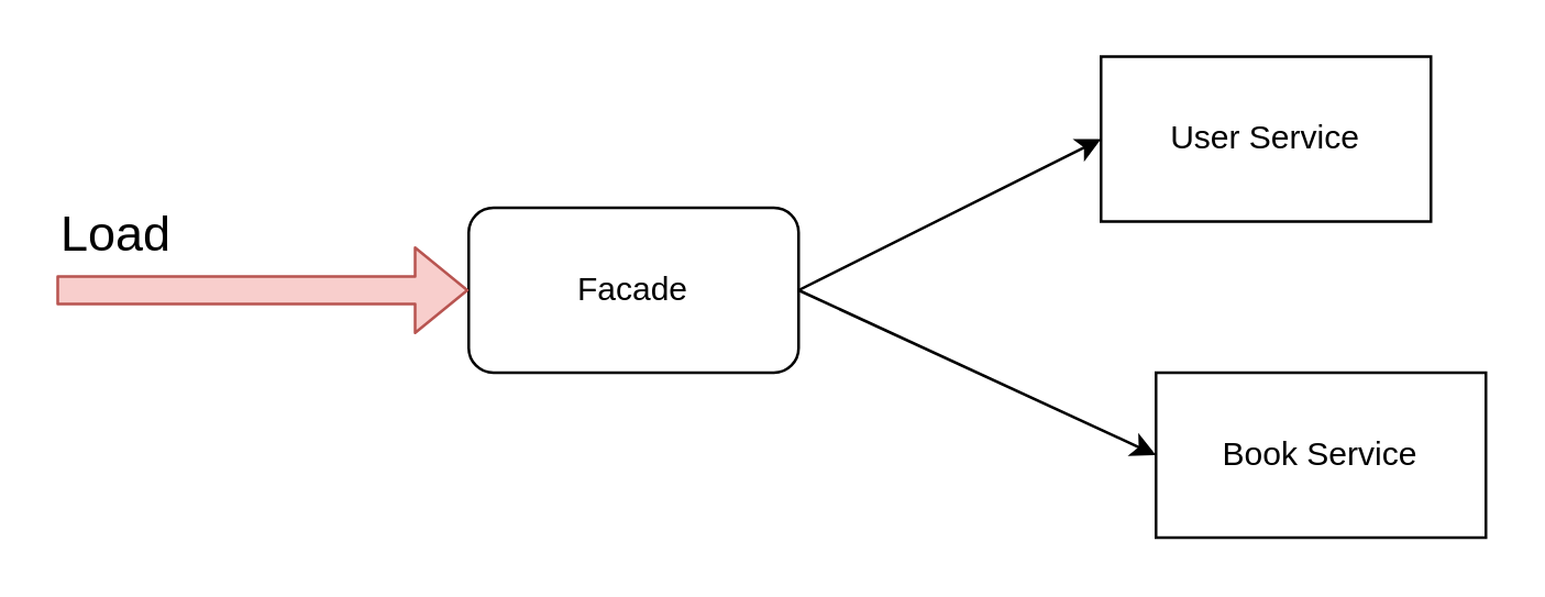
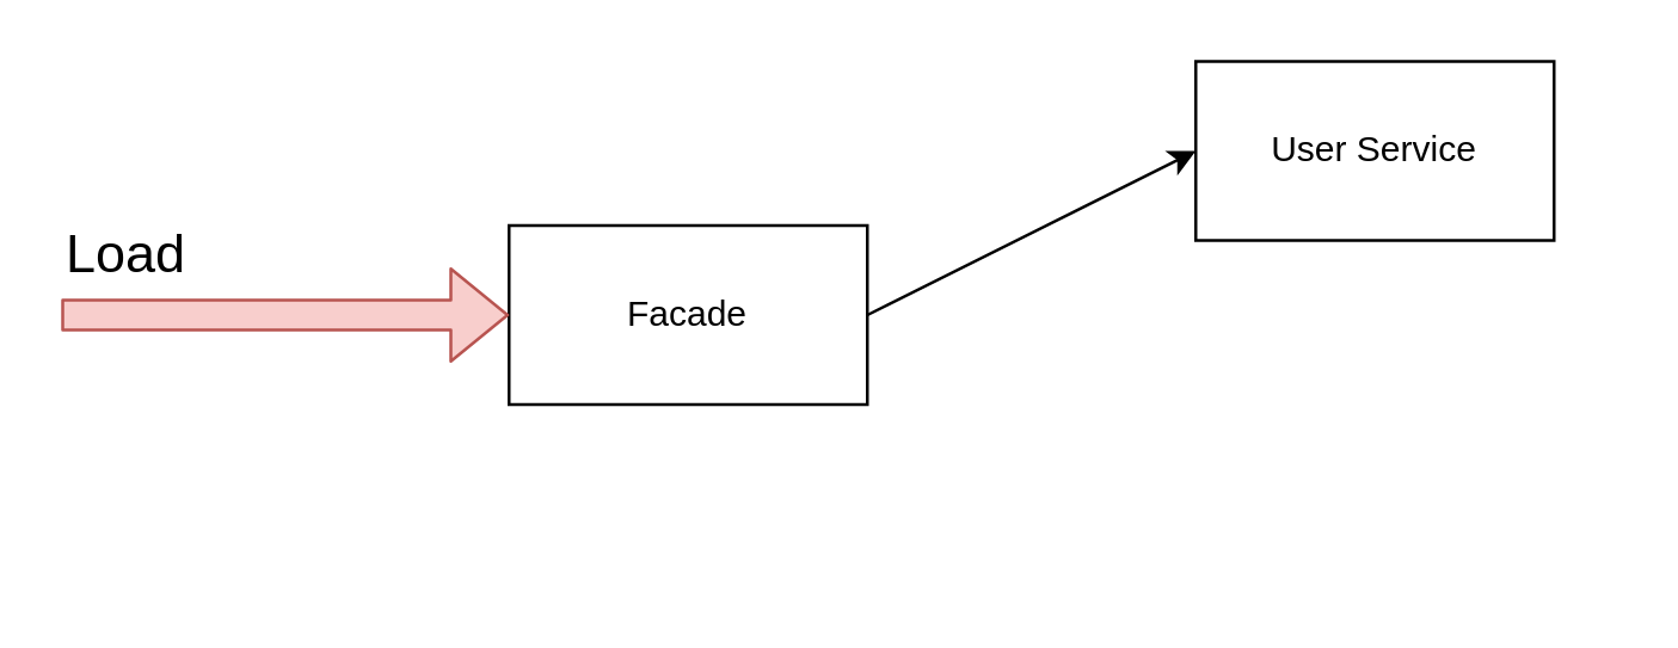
  <mxCell id="0" />
  <mxCell id="1" parent="0" />
- <mxCell id="2" value="Facade" style="whiteSpace=wrap;html=1;rounded=1;" vertex="1" parent="1"><mxGeometry x="170" y="75" width="120" height="60" as="geometry" /></mxCell>
+ <mxCell id="2" value="Facade" style="rounded=0;whiteSpace=wrap;html=1;" vertex="1" parent="1"><mxGeometry x="170" y="75" width="120" height="60" as="geometry" /></mxCell>
  <mxCell id="3" value="User Service" style="rounded=0;whiteSpace=wrap;html=1;" vertex="1" parent="1"><mxGeometry x="400" y="20" width="120" height="60" as="geometry" /></mxCell>
- <mxCell id="4" value="Book Service" style="rounded=0;whiteSpace=wrap;html=1;" vertex="1" parent="1"><mxGeometry x="420" y="135" width="120" height="60" as="geometry" /></mxCell>
  <mxCell id="5" value="" style="endArrow=classic;html=1;exitX=1;exitY=0.5;exitDx=0;exitDy=0;entryX=0;entryY=0.5;entryDx=0;entryDy=0;" edge="1" parent="1" source="2" target="3"><mxGeometry width="50" height="50" relative="1" as="geometry"><mxPoint x="170" y="265" as="sourcePoint" /><mxPoint x="220" y="215" as="targetPoint" /></mxGeometry></mxCell>
- <mxCell id="6" value="" style="endArrow=classic;html=1;exitX=1;exitY=0.5;exitDx=0;exitDy=0;entryX=0;entryY=0.5;entryDx=0;entryDy=0;" edge="1" parent="1" source="2" target="4"><mxGeometry width="50" height="50" relative="1" as="geometry"><mxPoint x="170" y="265" as="sourcePoint" /><mxPoint x="220" y="215" as="targetPoint" /></mxGeometry></mxCell>
  <mxCell id="7" value="" style="shape=flexArrow;endArrow=classic;html=1;entryX=0;entryY=0.5;entryDx=0;entryDy=0;fillColor=#f8cecc;strokeColor=#b85450;" edge="1" parent="1" target="2"><mxGeometry width="50" height="50" relative="1" as="geometry"><mxPoint x="20" y="105" as="sourcePoint" /><mxPoint x="220" y="215" as="targetPoint" /></mxGeometry></mxCell>
  <mxCell id="8" value="&lt;font style=&quot;font-size: 18px&quot;&gt;Load&lt;/font&gt;" style="text;html=1;strokeColor=none;fillColor=none;align=left;verticalAlign=middle;whiteSpace=wrap;rounded=0;" vertex="1" parent="1"><mxGeometry x="20" y="75" width="110" height="20" as="geometry" /></mxCell>
